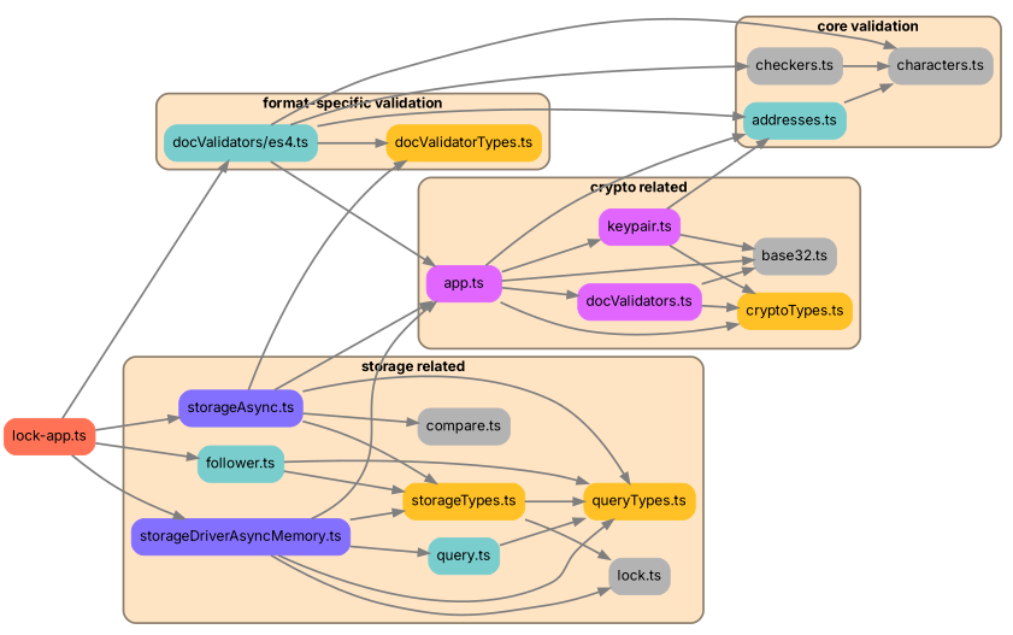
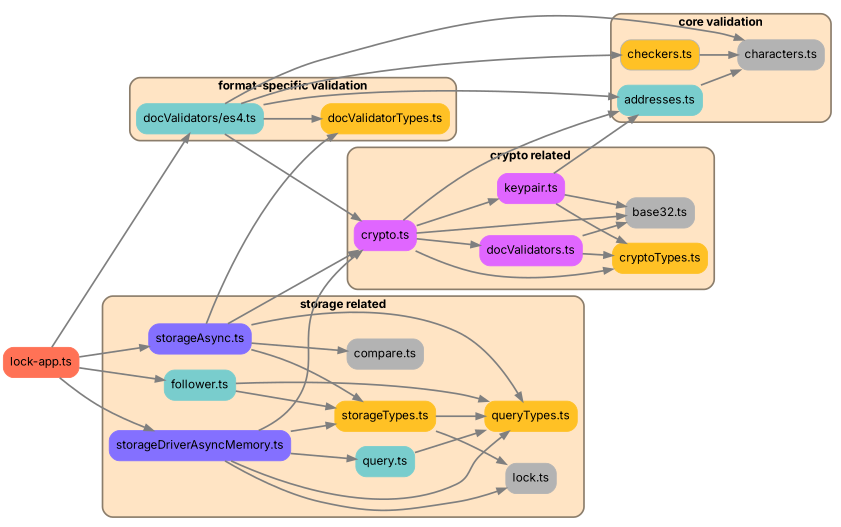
  digraph {
    compound=true
    fontname=Inter
    newrank=true
    rankdir=LR
    splines=true
    node [color=gray70 fontname=Inter shape=rectangle style="rounded,filled"]
    edge [color=gray50 fontname=Inter penwidth=2]
    n1 [label="base32.ts"]
-   n2 [color=mediumorchid1 label="app.ts"]
+   n2 [color=mediumorchid1 label="crypto.ts"]
    n3 [color=mediumorchid1 label="docValidators.ts"]
    n4 [color=mediumorchid1 label="keypair.ts"]
    n5 [color=goldenrod1 label="cryptoTypes.ts"]
    n6 [color=darkslategray3 label="addresses.ts"]
    n7 [label="characters.ts"]
-   n8 [label="checkers.ts"]
+   n8 [label="checkers.ts" fillcolor=goldenrod1]
    n9 [color=goldenrod1 label="docValidatorTypes.ts"]
    n10 [color=darkslategray3 label="docValidators/es4.ts"]
    n11 [color=darkslategray3 label="follower.ts"]
    n12 [label="lock.ts"]
    n13 [color=darkslategray3 label="query.ts"]
    n14 [color=lightslateblue label="storageAsync.ts"]
    n15 [color=lightslateblue label="storageDriverAsyncMemory.ts"]
    n16 [color=goldenrod1 label="queryTypes.ts"]
    n17 [color=goldenrod1 label="storageTypes.ts"]
    n18 [label="compare.ts"]
    n19 [color=coral1 label="lock-app.ts"]
    subgraph cluster_1 {
      color=bisque4
      fillcolor=bisque
      label=<<b>crypto related</b>>
      penwidth=2
      style="rounded,filled"
      n1
      n2
      n3
      n4
      n5
    }
    subgraph cluster_2 {
      color=bisque4
      fillcolor=bisque
      label=<<b>core validation</b>>
      penwidth=2
      style="rounded,filled"
      n6
      n7
      n8
    }
    subgraph cluster_3 {
      color=bisque4
      fillcolor=bisque
      label=<<b>format-specific validation</b>>
      penwidth=2
      style="rounded,filled"
      n9
      n10
    }
    subgraph cluster_4 {
      color=bisque4
      fillcolor=bisque
      label=<<b>storage related</b>>
      penwidth=2
      style="rounded,filled"
      n11
      n12
      n13
      n14
      n15
      n16
      n17
      n18
    }
    n2 -> n1
    n2 -> n3
    n2 -> n4
    n2 -> n5
    n2 -> n6
    n3 -> n1
    n3 -> n5
    n4 -> n1
    n4 -> n5
    n4 -> n6
    n6 -> n7
    n8 -> n7
    n10 -> n2
    n10 -> n6
    n10 -> n7
    n10 -> n8
    n10 -> n9
    n11 -> n16
    n11 -> n17
    n13 -> n16
    n14 -> n2
    n14 -> n9
    n14 -> n16
    n14 -> n17
    n14 -> n18
    n15 -> n2
    n15 -> n12
    n15 -> n13
    n15 -> n16
    n15 -> n17
    n17 -> n12
    n17 -> n16
    n19 -> n10
    n19 -> n11
    n19 -> n14
    n19 -> n15
  }
